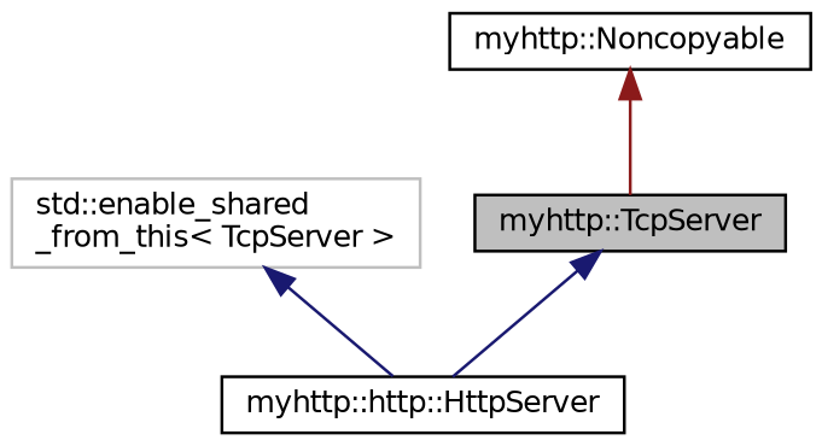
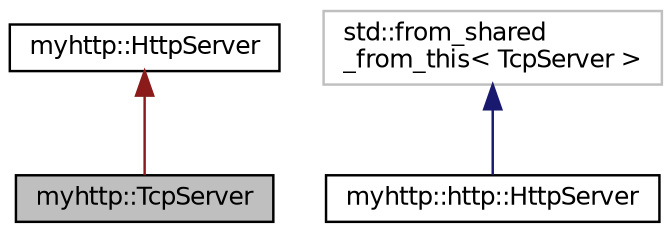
  digraph {
    node [color=black fillcolor=white fontname=Helvetica fontsize=10 shape=record style=filled]
    edge [color=midnightblue dir=back fontname=Helvetica fontsize=10 labelfontname=Helvetica labelfontsize=10 style=solid]
    n1 [fillcolor=grey75 fontcolor=black height=0.2 label="myhttp::TcpServer" width=0.4]
    n2 [height=0.2 label="myhttp::http::HttpServer" width=0.4]
-   n3 [color=grey75 height=0.2 label="std::enable_shared\l_from_this\< TcpServer \>" width=0.4]
-   n4 [height=0.2 label="myhttp::Noncopyable" width=0.4]
-   n1 -> n2
+   n3 [color=grey75 height=0.2 label="std::from_shared\l_from_this\< TcpServer \>" width=0.4]
+   n4 [height=0.2 label="myhttp::HttpServer" width=0.4]
    n3 -> n2
    n4 -> n1 [color=firebrick4]
  }
